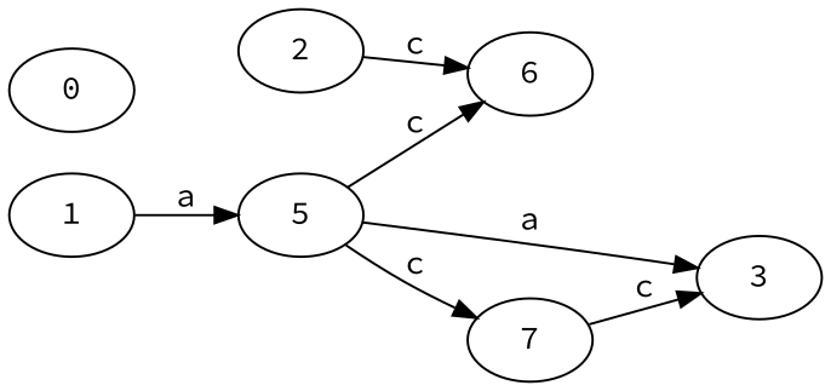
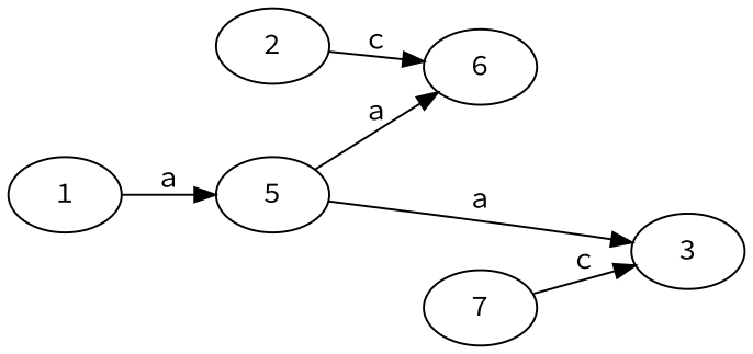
  strict digraph {
    fontname="Source Code Pro"
    rankdir=LR
    node [fontname="Source Code Pro"]
    edge [fontname="Source Code Pro"]
    1
    5
    6
    7
    3
-   0
    2
    1 -> 5 [label=a]
-   5 -> 6 [label=c]
-   5 -> 7 [label=c]
+   5 -> 6 [label=a]
    5 -> 3 [label=a]
    7 -> 3 [label=c]
    2 -> 6 [label=c]
  }
